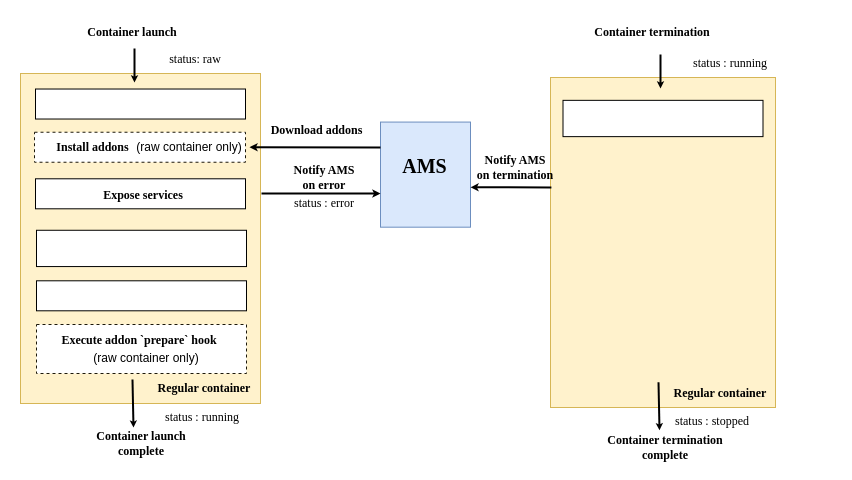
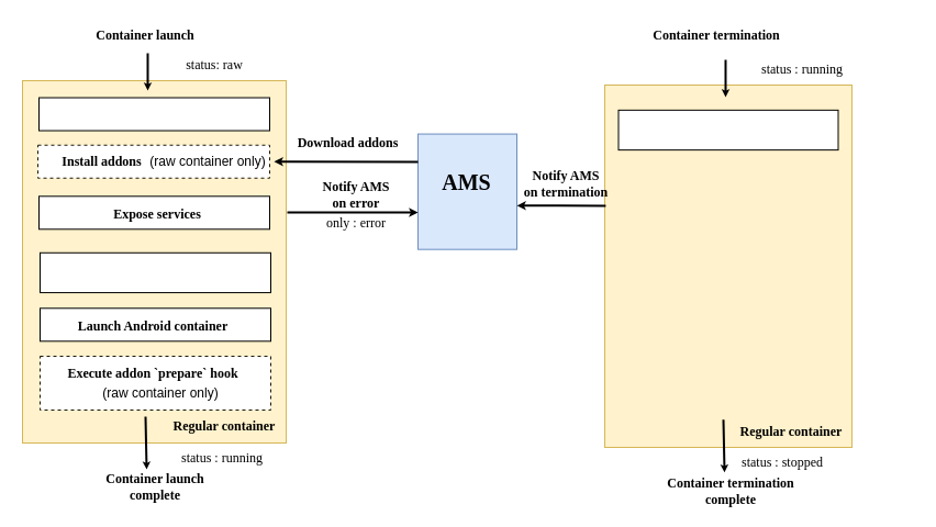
  <mxCell id="0" />
  <mxCell id="1" parent="0" />
  <mxCell id="2" value="&lt;b&gt;Container termination&lt;/b&gt;" style="text;html=1;strokeColor=none;fillColor=none;align=center;verticalAlign=middle;whiteSpace=wrap;rounded=0;fontFamily=Ubuntu;" parent="1" vertex="1"><mxGeometry x="570" y="20.74" width="164" height="21.52" as="geometry" /></mxCell>
  <mxCell id="3" value="" style="group" parent="1" vertex="1" connectable="0"><mxGeometry x="380" y="113" width="90" height="120" as="geometry" /></mxCell>
  <mxCell id="4" value="" style="rounded=0;whiteSpace=wrap;html=1;fillColor=#dae8fc;strokeColor=#6c8ebf;" parent="3" vertex="1"><mxGeometry y="8.571" width="90" height="105.111" as="geometry" /></mxCell>
  <mxCell id="5" value="&lt;b style=&quot;font-size: 20px&quot;&gt;AMS&lt;br&gt;&lt;/b&gt;&lt;span style=&quot;font-family: monospace&quot;&gt;&lt;br&gt;&lt;/span&gt;" style="text;html=1;strokeColor=none;fillColor=none;align=center;verticalAlign=middle;whiteSpace=wrap;rounded=0;fontFamily=Ubuntu;" parent="3" vertex="1"><mxGeometry x="12.273" y="9.474" width="65.455" height="101.053" as="geometry" /></mxCell>
  <mxCell id="6" value="&lt;font face=&quot;Ubuntu&quot;&gt;status : running&lt;/font&gt;&lt;span style=&quot;font-family: monospace&quot;&gt;&lt;br&gt;&lt;/span&gt;" style="text;html=1;strokeColor=none;fillColor=none;align=center;verticalAlign=middle;whiteSpace=wrap;rounded=0;" parent="1" vertex="1"><mxGeometry x="102" y="407" width="200" height="20" as="geometry" /></mxCell>
  <mxCell id="7" value="" style="rounded=0;whiteSpace=wrap;html=1;fillColor=#fff2cc;strokeColor=#d6b656;" parent="1" vertex="1"><mxGeometry x="20" y="73" width="240" height="330" as="geometry" /></mxCell>
  <mxCell id="8" value="&lt;b&gt;Container launch complete&lt;/b&gt;" style="text;html=1;strokeColor=none;fillColor=none;align=center;verticalAlign=middle;whiteSpace=wrap;rounded=0;fontFamily=Ubuntu;" parent="1" vertex="1"><mxGeometry x="76" y="431.999" width="130" height="21.522" as="geometry" /></mxCell>
  <mxCell id="9" value="&lt;b&gt;Container launch&lt;/b&gt;" style="text;html=1;strokeColor=none;fillColor=none;align=center;verticalAlign=middle;whiteSpace=wrap;rounded=0;fontFamily=Ubuntu;" parent="1" vertex="1"><mxGeometry x="67" y="20.739" width="130" height="21.522" as="geometry" /></mxCell>
  <mxCell id="10" value="" style="endArrow=classic;html=1;strokeWidth=2;jumpSize=5;arcSize=10;endSize=1;" parent="1" edge="1"><mxGeometry width="50" height="50" relative="1" as="geometry"><mxPoint x="134" y="48" as="sourcePoint" /><mxPoint x="134" y="82" as="targetPoint" /></mxGeometry></mxCell>
  <mxCell id="11" value="" style="endArrow=classic;html=1;strokeWidth=2;jumpSize=5;arcSize=10;endSize=1;entryX=0.105;entryY=1;entryDx=0;entryDy=0;entryPerimeter=0;" parent="1" edge="1"><mxGeometry width="50" height="50" relative="1" as="geometry"><mxPoint x="132" y="379" as="sourcePoint" /><mxPoint x="133" y="427" as="targetPoint" /></mxGeometry></mxCell>
  <mxCell id="12" value="" style="group" parent="1" vertex="1" connectable="0"><mxGeometry x="35" y="178.304" width="210" height="30" as="geometry" /></mxCell>
  <mxCell id="13" value="" style="group" parent="12" vertex="1" connectable="0"><mxGeometry width="210.0" height="30" as="geometry" /></mxCell>
  <mxCell id="14" value="" style="rounded=0;whiteSpace=wrap;html=1;" parent="13" vertex="1"><mxGeometry width="210.0" height="30" as="geometry" /></mxCell>
  <mxCell id="15" value="&lt;b&gt;Expose services&lt;/b&gt;&lt;b&gt;&lt;br&gt;&lt;/b&gt;" style="text;html=1;strokeColor=none;fillColor=none;align=center;verticalAlign=middle;whiteSpace=wrap;rounded=0;fontFamily=Ubuntu;" parent="13" vertex="1"><mxGeometry x="8.4" y="8.143" width="199.5" height="17.143" as="geometry" /></mxCell>
  <mxCell id="16" value="" style="group" parent="1" vertex="1" connectable="0"><mxGeometry x="35" y="89.714" width="210" height="30" as="geometry" /></mxCell>
  <mxCell id="17" value="" style="group" parent="16" vertex="1" connectable="0"><mxGeometry width="210" height="30" as="geometry" /></mxCell>
  <mxCell id="18" value="" style="group" parent="17" vertex="1" connectable="0"><mxGeometry width="210" height="30" as="geometry" /></mxCell>
  <mxCell id="19" value="" style="group" parent="18" vertex="1" connectable="0"><mxGeometry y="-1.195" width="210" height="30" as="geometry" /></mxCell>
  <mxCell id="20" value="" style="rounded=0;whiteSpace=wrap;html=1;" parent="19" vertex="1"><mxGeometry width="210" height="30" as="geometry" /></mxCell>
  <mxCell id="21" value="" style="group;dashed=1;fillColor=#FFFFFF;strokeColor=#1C180B;" parent="1" vertex="1" connectable="0"><mxGeometry x="34" y="131.74" width="211" height="30" as="geometry" /></mxCell>
  <mxCell id="22" value="&lt;font face=&quot;Ubuntu&quot;&gt;status: raw&lt;/font&gt;" style="text;html=1;strokeColor=none;fillColor=none;align=center;verticalAlign=middle;whiteSpace=wrap;rounded=0;" parent="1" vertex="1"><mxGeometry x="95" y="49" width="200" height="20" as="geometry" /></mxCell>
  <mxCell id="23" value="" style="group;dashed=1;fillColor=#FFFFFF;strokeColor=#1C180B;" parent="1" vertex="1" connectable="0"><mxGeometry x="36" y="324" width="210" height="49" as="geometry" /></mxCell>
  <mxCell id="24" value="&lt;b&gt;Execute addon `prepare` hook&lt;br&gt;&lt;/b&gt;" style="text;html=1;strokeColor=none;fillColor=none;align=center;verticalAlign=middle;whiteSpace=wrap;rounded=0;fontFamily=Ubuntu;" parent="1" vertex="1"><mxGeometry x="44" y="329.134" width="190" height="20.739" as="geometry" /></mxCell>
  <mxCell id="25" value="&lt;b&gt;Install addons&lt;br&gt;&lt;/b&gt;" style="text;html=1;strokeColor=none;fillColor=none;align=center;verticalAlign=middle;whiteSpace=wrap;rounded=0;fontFamily=Ubuntu;" parent="1" vertex="1"><mxGeometry x="40" y="136.13" width="105" height="20.74" as="geometry" /></mxCell>
  <mxCell id="26" value="" style="group" parent="1" vertex="1" connectable="0"><mxGeometry x="36" y="227.698" width="200" height="36.293" as="geometry" /></mxCell>
  <mxCell id="27" value="" style="rounded=0;whiteSpace=wrap;html=1;" parent="26" vertex="1"><mxGeometry y="2.074" width="210" height="36.293" as="geometry" /></mxCell>
  <mxCell id="28" value="" style="group" parent="1" vertex="1" connectable="0"><mxGeometry x="36" y="280.304" width="200" height="30" as="geometry" /></mxCell>
  <mxCell id="29" value="" style="group" parent="28" vertex="1" connectable="0"><mxGeometry width="200" height="30" as="geometry" /></mxCell>
  <mxCell id="30" value="" style="rounded=0;whiteSpace=wrap;html=1;" parent="29" vertex="1"><mxGeometry width="210" height="30" as="geometry" /></mxCell>
+ <mxCell id="31" value="&lt;b&gt;Launch Android container&lt;/b&gt;&lt;b&gt;&lt;br&gt;&lt;/b&gt;" style="text;html=1;strokeColor=none;fillColor=none;align=center;verticalAlign=middle;whiteSpace=wrap;rounded=0;fontFamily=Ubuntu;" parent="29" vertex="1"><mxGeometry x="8" y="8.143" width="190" height="17.143" as="geometry" /></mxCell>
  <mxCell id="32" value="(raw container only)" style="text;html=1;strokeColor=none;fillColor=none;align=center;verticalAlign=middle;whiteSpace=wrap;rounded=0;dashed=1;" parent="1" vertex="1"><mxGeometry x="129" y="136.74" width="120" height="20" as="geometry" /></mxCell>
  <mxCell id="33" value="&lt;b&gt;Regular container&lt;br&gt;&lt;/b&gt;" style="text;html=1;strokeColor=none;fillColor=none;align=center;verticalAlign=middle;whiteSpace=wrap;rounded=0;fontFamily=Ubuntu;" parent="1" vertex="1"><mxGeometry x="149" y="378" width="110" height="20.74" as="geometry" /></mxCell>
  <mxCell id="34" value="(raw container only)" style="text;html=1;strokeColor=none;fillColor=none;align=center;verticalAlign=middle;whiteSpace=wrap;rounded=0;dashed=1;" parent="1" vertex="1"><mxGeometry x="86" y="348" width="120" height="20" as="geometry" /></mxCell>
  <mxCell id="35" value="" style="endArrow=classic;html=1;strokeWidth=2;entryX=1;entryY=0.5;entryDx=0;entryDy=0;endSize=2;" parent="1" target="32" edge="1"><mxGeometry width="50" height="50" relative="1" as="geometry"><mxPoint x="380" y="147" as="sourcePoint" /><mxPoint x="430" y="193" as="targetPoint" /></mxGeometry></mxCell>
  <mxCell id="36" value="" style="endArrow=classic;html=1;strokeWidth=2;endSize=2;" parent="1" edge="1"><mxGeometry width="50" height="50" relative="1" as="geometry"><mxPoint x="261" y="193" as="sourcePoint" /><mxPoint x="380" y="193" as="targetPoint" /></mxGeometry></mxCell>
  <mxCell id="37" value="&lt;b style=&quot;font-family: &amp;#34;ubuntu&amp;#34;&quot;&gt;&amp;nbsp;Download addons&lt;/b&gt;" style="text;html=1;strokeColor=none;fillColor=none;align=center;verticalAlign=middle;whiteSpace=wrap;rounded=0;dashed=1;" parent="1" vertex="1"><mxGeometry x="260" y="119.71" width="110" height="20" as="geometry" /></mxCell>
  <mxCell id="38" value="&lt;b style=&quot;font-family: &amp;#34;ubuntu&amp;#34;&quot;&gt;Notify AMS &lt;br&gt;on error&lt;/b&gt;" style="text;html=1;strokeColor=none;fillColor=none;align=center;verticalAlign=middle;whiteSpace=wrap;rounded=0;dashed=1;" parent="1" vertex="1"><mxGeometry x="259" y="166.74" width="130" height="20" as="geometry" /></mxCell>
  <mxCell id="39" value="" style="rounded=0;whiteSpace=wrap;html=1;fillColor=#fff2cc;strokeColor=#d6b656;" parent="1" vertex="1"><mxGeometry x="550" y="77" width="225" height="330" as="geometry" /></mxCell>
  <mxCell id="40" value="&lt;font face=&quot;Ubuntu&quot;&gt;status : running&lt;/font&gt;&lt;span style=&quot;font-family: monospace&quot;&gt;&lt;br&gt;&lt;/span&gt;" style="text;html=1;strokeColor=none;fillColor=none;align=center;verticalAlign=middle;whiteSpace=wrap;rounded=0;" parent="1" vertex="1"><mxGeometry x="630" y="53" width="200" height="20" as="geometry" /></mxCell>
  <mxCell id="41" value="" style="group" parent="1" vertex="1" connectable="0"><mxGeometry x="562.5" y="99.84" width="200" height="36.293" as="geometry" /></mxCell>
  <mxCell id="42" value="" style="rounded=0;whiteSpace=wrap;html=1;" parent="41" vertex="1"><mxGeometry width="200" height="36.293" as="geometry" /></mxCell>
  <mxCell id="43" value="" style="endArrow=classic;html=1;strokeWidth=2;entryX=1.009;entryY=0.36;entryDx=0;entryDy=0;entryPerimeter=0;endSize=2;exitX=0.004;exitY=0.333;exitDx=0;exitDy=0;exitPerimeter=0;" parent="1" source="39" edge="1"><mxGeometry width="50" height="50" relative="1" as="geometry"><mxPoint x="527.01" y="186.74" as="sourcePoint" /><mxPoint x="470" y="186.828" as="targetPoint" /></mxGeometry></mxCell>
  <mxCell id="44" value="&lt;b style=&quot;font-family: &amp;#34;ubuntu&amp;#34;&quot;&gt;Notify AMS &lt;br&gt;on termination&lt;/b&gt;" style="text;html=1;strokeColor=none;fillColor=none;align=center;verticalAlign=middle;whiteSpace=wrap;rounded=0;dashed=1;" parent="1" vertex="1"><mxGeometry x="450" y="156.74" width="130" height="20" as="geometry" /></mxCell>
  <mxCell id="45" value="&lt;font face=&quot;Ubuntu&quot;&gt;status : stopped&lt;/font&gt;&lt;span style=&quot;font-family: monospace&quot;&gt;&lt;br&gt;&lt;/span&gt;" style="text;html=1;strokeColor=none;fillColor=none;align=center;verticalAlign=middle;whiteSpace=wrap;rounded=0;" parent="1" vertex="1"><mxGeometry x="612" y="410.74" width="200" height="20" as="geometry" /></mxCell>
  <mxCell id="46" value="&lt;b&gt;Container termination complete&lt;/b&gt;" style="text;html=1;strokeColor=none;fillColor=none;align=center;verticalAlign=middle;whiteSpace=wrap;rounded=0;fontFamily=Ubuntu;" parent="1" vertex="1"><mxGeometry x="600" y="435.739" width="130" height="21.522" as="geometry" /></mxCell>
  <mxCell id="47" value="" style="endArrow=classic;html=1;strokeWidth=2;jumpSize=5;arcSize=10;endSize=1;entryX=0.105;entryY=1;entryDx=0;entryDy=0;entryPerimeter=0;" parent="1" edge="1"><mxGeometry width="50" height="50" relative="1" as="geometry"><mxPoint x="658" y="381.74" as="sourcePoint" /><mxPoint x="659" y="429.74" as="targetPoint" /></mxGeometry></mxCell>
  <mxCell id="48" value="&lt;b&gt;Regular container&lt;br&gt;&lt;/b&gt;" style="text;html=1;strokeColor=none;fillColor=none;align=center;verticalAlign=middle;whiteSpace=wrap;rounded=0;fontFamily=Ubuntu;" parent="1" vertex="1"><mxGeometry x="665" y="382.26" width="110" height="20.74" as="geometry" /></mxCell>
  <mxCell id="49" value="" style="endArrow=classic;html=1;strokeWidth=2;jumpSize=5;arcSize=10;endSize=1;" parent="1" edge="1"><mxGeometry width="50" height="50" relative="1" as="geometry"><mxPoint x="660" y="54" as="sourcePoint" /><mxPoint x="660" y="88" as="targetPoint" /></mxGeometry></mxCell>
- <mxCell id="50" value="&lt;font face=&quot;Ubuntu&quot;&gt;status : error&lt;/font&gt;&lt;span style=&quot;font-family: monospace&quot;&gt;&lt;br&gt;&lt;/span&gt;" style="text;html=1;strokeColor=none;fillColor=none;align=center;verticalAlign=middle;whiteSpace=wrap;rounded=0;" vertex="1" parent="1"><mxGeometry x="224" y="193" width="200" height="20" as="geometry" /></mxCell>
+ <mxCell id="50" value="&lt;font face=&quot;Ubuntu&quot;&gt;only : error&lt;/font&gt;&lt;span style=&quot;font-family: monospace&quot;&gt;&lt;br&gt;&lt;/span&gt;" style="text;html=1;strokeColor=none;fillColor=none;align=center;verticalAlign=middle;whiteSpace=wrap;rounded=0;" vertex="1" parent="1"><mxGeometry x="224" y="193" width="200" height="20" as="geometry" /></mxCell>
